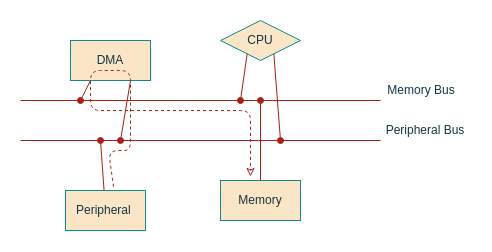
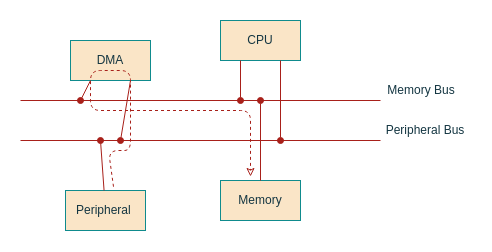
  <mxCell id="0" />
  <mxCell id="1" parent="0" />
  <mxCell id="2" value="" style="endArrow=none;html=1;labelBackgroundColor=#DAD2D8;strokeColor=#A8201A;fontColor=#143642;" parent="1" edge="1"><mxGeometry width="50" height="50" relative="1" as="geometry"><mxPoint x="20" y="100" as="sourcePoint" /><mxPoint x="380" y="100" as="targetPoint" /></mxGeometry></mxCell>
  <mxCell id="3" value="" style="endArrow=none;html=1;labelBackgroundColor=#DAD2D8;strokeColor=#A8201A;fontColor=#143642;" parent="1" edge="1"><mxGeometry width="50" height="50" relative="1" as="geometry"><mxPoint x="20" y="140" as="sourcePoint" /><mxPoint x="380" y="140" as="targetPoint" /></mxGeometry></mxCell>
  <mxCell id="4" value="DMA" style="rounded=0;whiteSpace=wrap;html=1;fillColor=#FAE5C7;strokeColor=#0F8B8D;fontColor=#143642;" parent="1" vertex="1"><mxGeometry x="70" y="40" width="80" height="40" as="geometry" /></mxCell>
- <mxCell id="5" value="CPU" style="rhombus;whiteSpace=wrap;html=1;fillColor=#FAE5C7;strokeColor=#0F8B8D;fontColor=#143642;" parent="1" vertex="1"><mxGeometry x="220" y="20" width="80" height="40" as="geometry" /></mxCell>
+ <mxCell id="5" value="CPU" style="rounded=0;whiteSpace=wrap;html=1;fillColor=#FAE5C7;strokeColor=#0F8B8D;fontColor=#143642;" parent="1" vertex="1"><mxGeometry x="220" y="20" width="80" height="40" as="geometry" /></mxCell>
  <mxCell id="6" value="Peripheral&amp;nbsp;" style="rounded=0;whiteSpace=wrap;html=1;fillColor=#FAE5C7;strokeColor=#0F8B8D;fontColor=#143642;" parent="1" vertex="1"><mxGeometry x="65" y="190" width="80" height="40" as="geometry" /></mxCell>
  <mxCell id="7" value="Memory" style="rounded=0;whiteSpace=wrap;html=1;fillColor=#FAE5C7;strokeColor=#0F8B8D;fontColor=#143642;" parent="1" vertex="1"><mxGeometry x="220" y="180" width="80" height="40" as="geometry" /></mxCell>
  <mxCell id="8" value="Memory Bus" style="text;html=1;strokeColor=none;fillColor=none;align=center;verticalAlign=middle;whiteSpace=wrap;rounded=0;fontColor=#143642;" parent="1" vertex="1"><mxGeometry x="386" y="80" width="70" height="20" as="geometry" /></mxCell>
  <mxCell id="9" value="Peripheral Bus" style="text;html=1;strokeColor=none;fillColor=none;align=center;verticalAlign=middle;whiteSpace=wrap;rounded=0;fontColor=#143642;" parent="1" vertex="1"><mxGeometry x="380" y="120" width="90" height="20" as="geometry" /></mxCell>
  <mxCell id="10" value="" style="endArrow=oval;html=1;exitX=0.25;exitY=1;exitDx=0;exitDy=0;startArrow=none;startFill=0;endFill=1;labelBackgroundColor=#DAD2D8;strokeColor=#A8201A;fontColor=#143642;" parent="1" source="4" edge="1"><mxGeometry width="50" height="50" relative="1" as="geometry"><mxPoint x="210" y="260" as="sourcePoint" /><mxPoint x="80" y="100" as="targetPoint" /></mxGeometry></mxCell>
  <mxCell id="11" value="" style="endArrow=oval;html=1;exitX=0.75;exitY=1;exitDx=0;exitDy=0;startArrow=none;startFill=0;endFill=1;labelBackgroundColor=#DAD2D8;strokeColor=#A8201A;fontColor=#143642;" parent="1" source="4" edge="1"><mxGeometry width="50" height="50" relative="1" as="geometry"><mxPoint x="90" y="70" as="sourcePoint" /><mxPoint x="120" y="140" as="targetPoint" /></mxGeometry></mxCell>
  <mxCell id="12" value="" style="endArrow=oval;html=1;startArrow=none;startFill=0;endFill=1;labelBackgroundColor=#DAD2D8;strokeColor=#A8201A;fontColor=#143642;" parent="1" source="6" edge="1"><mxGeometry width="50" height="50" relative="1" as="geometry"><mxPoint x="100" y="80" as="sourcePoint" /><mxPoint x="100" y="140" as="targetPoint" /></mxGeometry></mxCell>
  <mxCell id="13" value="" style="endArrow=oval;html=1;exitX=0.75;exitY=1;exitDx=0;exitDy=0;startArrow=none;startFill=0;endFill=1;labelBackgroundColor=#DAD2D8;strokeColor=#A8201A;fontColor=#143642;" parent="1" source="5" edge="1"><mxGeometry width="50" height="50" relative="1" as="geometry"><mxPoint x="130" y="70" as="sourcePoint" /><mxPoint x="280" y="140" as="targetPoint" /></mxGeometry></mxCell>
  <mxCell id="14" value="" style="endArrow=oval;html=1;exitX=0.25;exitY=1;exitDx=0;exitDy=0;startArrow=none;startFill=0;endFill=1;labelBackgroundColor=#DAD2D8;strokeColor=#A8201A;fontColor=#143642;" parent="1" source="5" edge="1"><mxGeometry width="50" height="50" relative="1" as="geometry"><mxPoint x="90" y="70" as="sourcePoint" /><mxPoint x="240" y="100" as="targetPoint" /></mxGeometry></mxCell>
  <mxCell id="15" value="" style="endArrow=oval;html=1;startArrow=none;startFill=0;endFill=1;exitX=0.5;exitY=0;exitDx=0;exitDy=0;labelBackgroundColor=#DAD2D8;strokeColor=#A8201A;fontColor=#143642;" parent="1" source="7" edge="1"><mxGeometry width="50" height="50" relative="1" as="geometry"><mxPoint x="110" y="190" as="sourcePoint" /><mxPoint x="260" y="100" as="targetPoint" /></mxGeometry></mxCell>
  <mxCell id="16" value="" style="endArrow=classic;dashed=1;html=1;exitX=0.6;exitY=-0.095;exitDx=0;exitDy=0;exitPerimeter=0;endFill=0;labelBackgroundColor=#DAD2D8;strokeColor=#A8201A;fontColor=#143642;" parent="1" source="6" edge="1"><mxGeometry width="50" height="50" relative="1" as="geometry"><mxPoint x="210" y="260" as="sourcePoint" /><mxPoint x="250" y="176" as="targetPoint" /><Array as="points"><mxPoint x="108" y="150" /><mxPoint x="130" y="150" /><mxPoint x="130" y="70" /><mxPoint x="90" y="70" /><mxPoint x="90" y="110" /><mxPoint x="250" y="110" /></Array></mxGeometry></mxCell>
